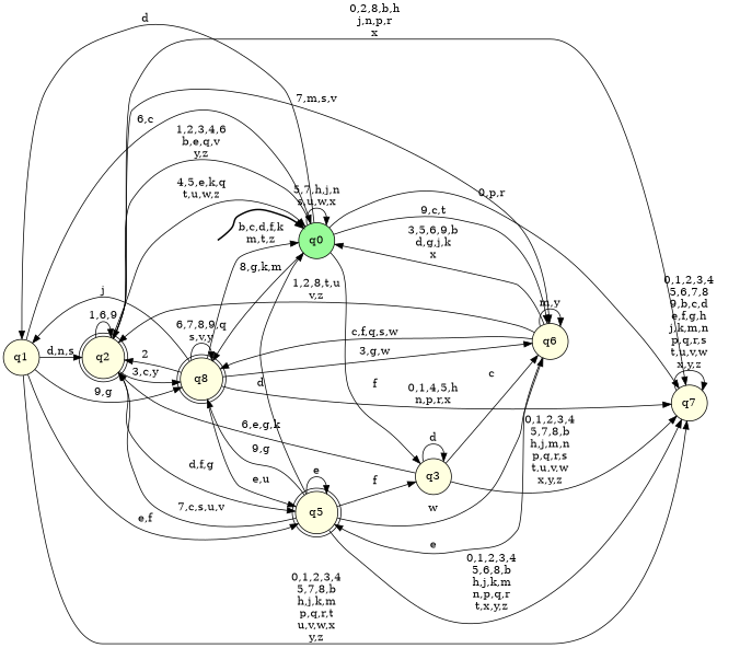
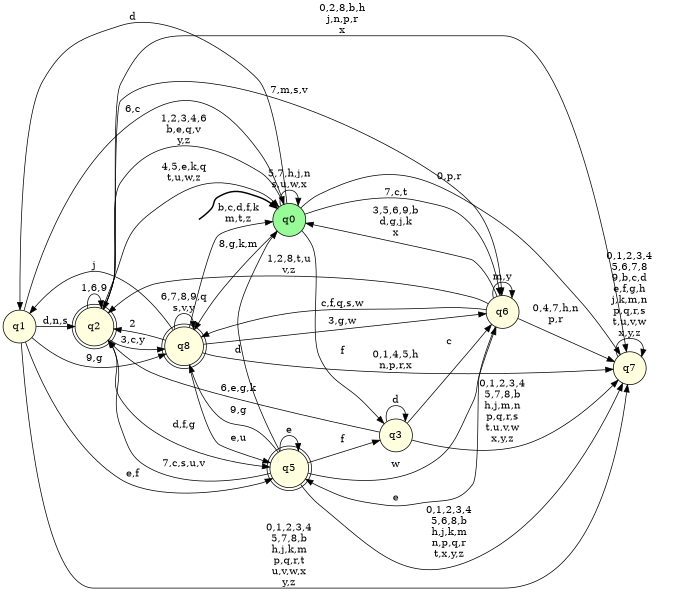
  digraph {
    rankdir=LR
    node [shape=circle style=filled color=black fillcolor=lightyellow]
    __start0 [height=0 shape=none style=invis width=0 color="" fillcolor=""]
    n2 [fillcolor=palegreen label=q0]
    n3 [label=q1]
    n4 [label=q2 shape=doublecircle style="rounded,filled"]
    n5 [label=q3]
    n6 [label=q8 shape=doublecircle style="rounded,filled"]
    n7 [label=q6]
    n8 [label=q7]
    n9 [label=q5 shape=doublecircle style="rounded,filled"]
    subgraph cluster_1 {
      nodesep=0.15
      ranksep=0.15
      style=invis
      __start0
      n2
    }
    __start0 -> n2 [penwidth=2]
    n2 -> n2 [label="5,7,h,j,n\ns,u,w,x"]
    n2 -> n3 [label=d]
    n2 -> n4 [label="1,2,3,4,6\nb,e,q,v\ny,z"]
    n2 -> n5 [label=f]
    n2 -> n6 [label="8,g,k,m"]
-   n2 -> n7 [label="9,c,t"]
+   n2 -> n7 [label="7,c,t"]
    n2 -> n8 [label="0,p,r"]
    n3 -> n2 [label="6,c"]
    n3 -> n4 [label="d,n,s"]
    n3 -> n6 [label="9,g"]
    n3 -> n8 [label="0,1,2,3,4\n5,7,8,b\nh,j,k,m\np,q,r,t\nu,v,w,x\ny,z"]
    n3 -> n9 [label="e,f"]
    n4 -> n2 [label="4,5,e,k,q\nt,u,w,z"]
    n4 -> n4 [label="1,6,9"]
    n4 -> n6 [label="3,c,y"]
    n4 -> n7 [label="7,m,s,v"]
    n4 -> n8 [label="0,2,8,b,h\nj,n,p,r\nx"]
    n4 -> n9 [label="d,f,g"]
    n5 -> n4 [label="6,e,g,k"]
    n5 -> n5 [label=d]
    n5 -> n7 [label=c]
    n5 -> n8 [label="0,1,2,3,4\n5,7,8,b\nh,j,m,n\np,q,r,s\nt,u,v,w\nx,y,z"]
    n6 -> n2 [label="b,c,d,f,k\nm,t,z"]
    n6 -> n3 [label=j]
    n6 -> n4 [label=2]
    n6 -> n6 [label="6,7,8,9,q\ns,v,y"]
    n6 -> n7 [label="3,g,w"]
    n6 -> n8 [label="0,1,4,5,h\nn,p,r,x"]
    n6 -> n9 [label="e,u"]
    n7 -> n2 [label="3,5,6,9,b\nd,g,j,k\nx"]
    n7 -> n4 [label="1,2,8,t,u\nv,z"]
    n7 -> n6 [label="c,f,q,s,w"]
    n7 -> n7 [label="m,y"]
+   n7 -> n8 [label="0,4,7,h,n\np,r"]
    n7 -> n9 [label=e]
    n8 -> n8 [label="0,1,2,3,4\n5,6,7,8\n9,b,c,d\ne,f,g,h\nj,k,m,n\np,q,r,s\nt,u,v,w\nx,y,z"]
    n9 -> n2 [label=d]
    n9 -> n4 [label="7,c,s,u,v"]
    n9 -> n5 [label=f]
    n9 -> n6 [label="9,g"]
    n9 -> n7 [label=w]
    n9 -> n8 [label="0,1,2,3,4\n5,6,8,b\nh,j,k,m\nn,p,q,r\nt,x,y,z"]
    n9 -> n9 [label=e]
  }
